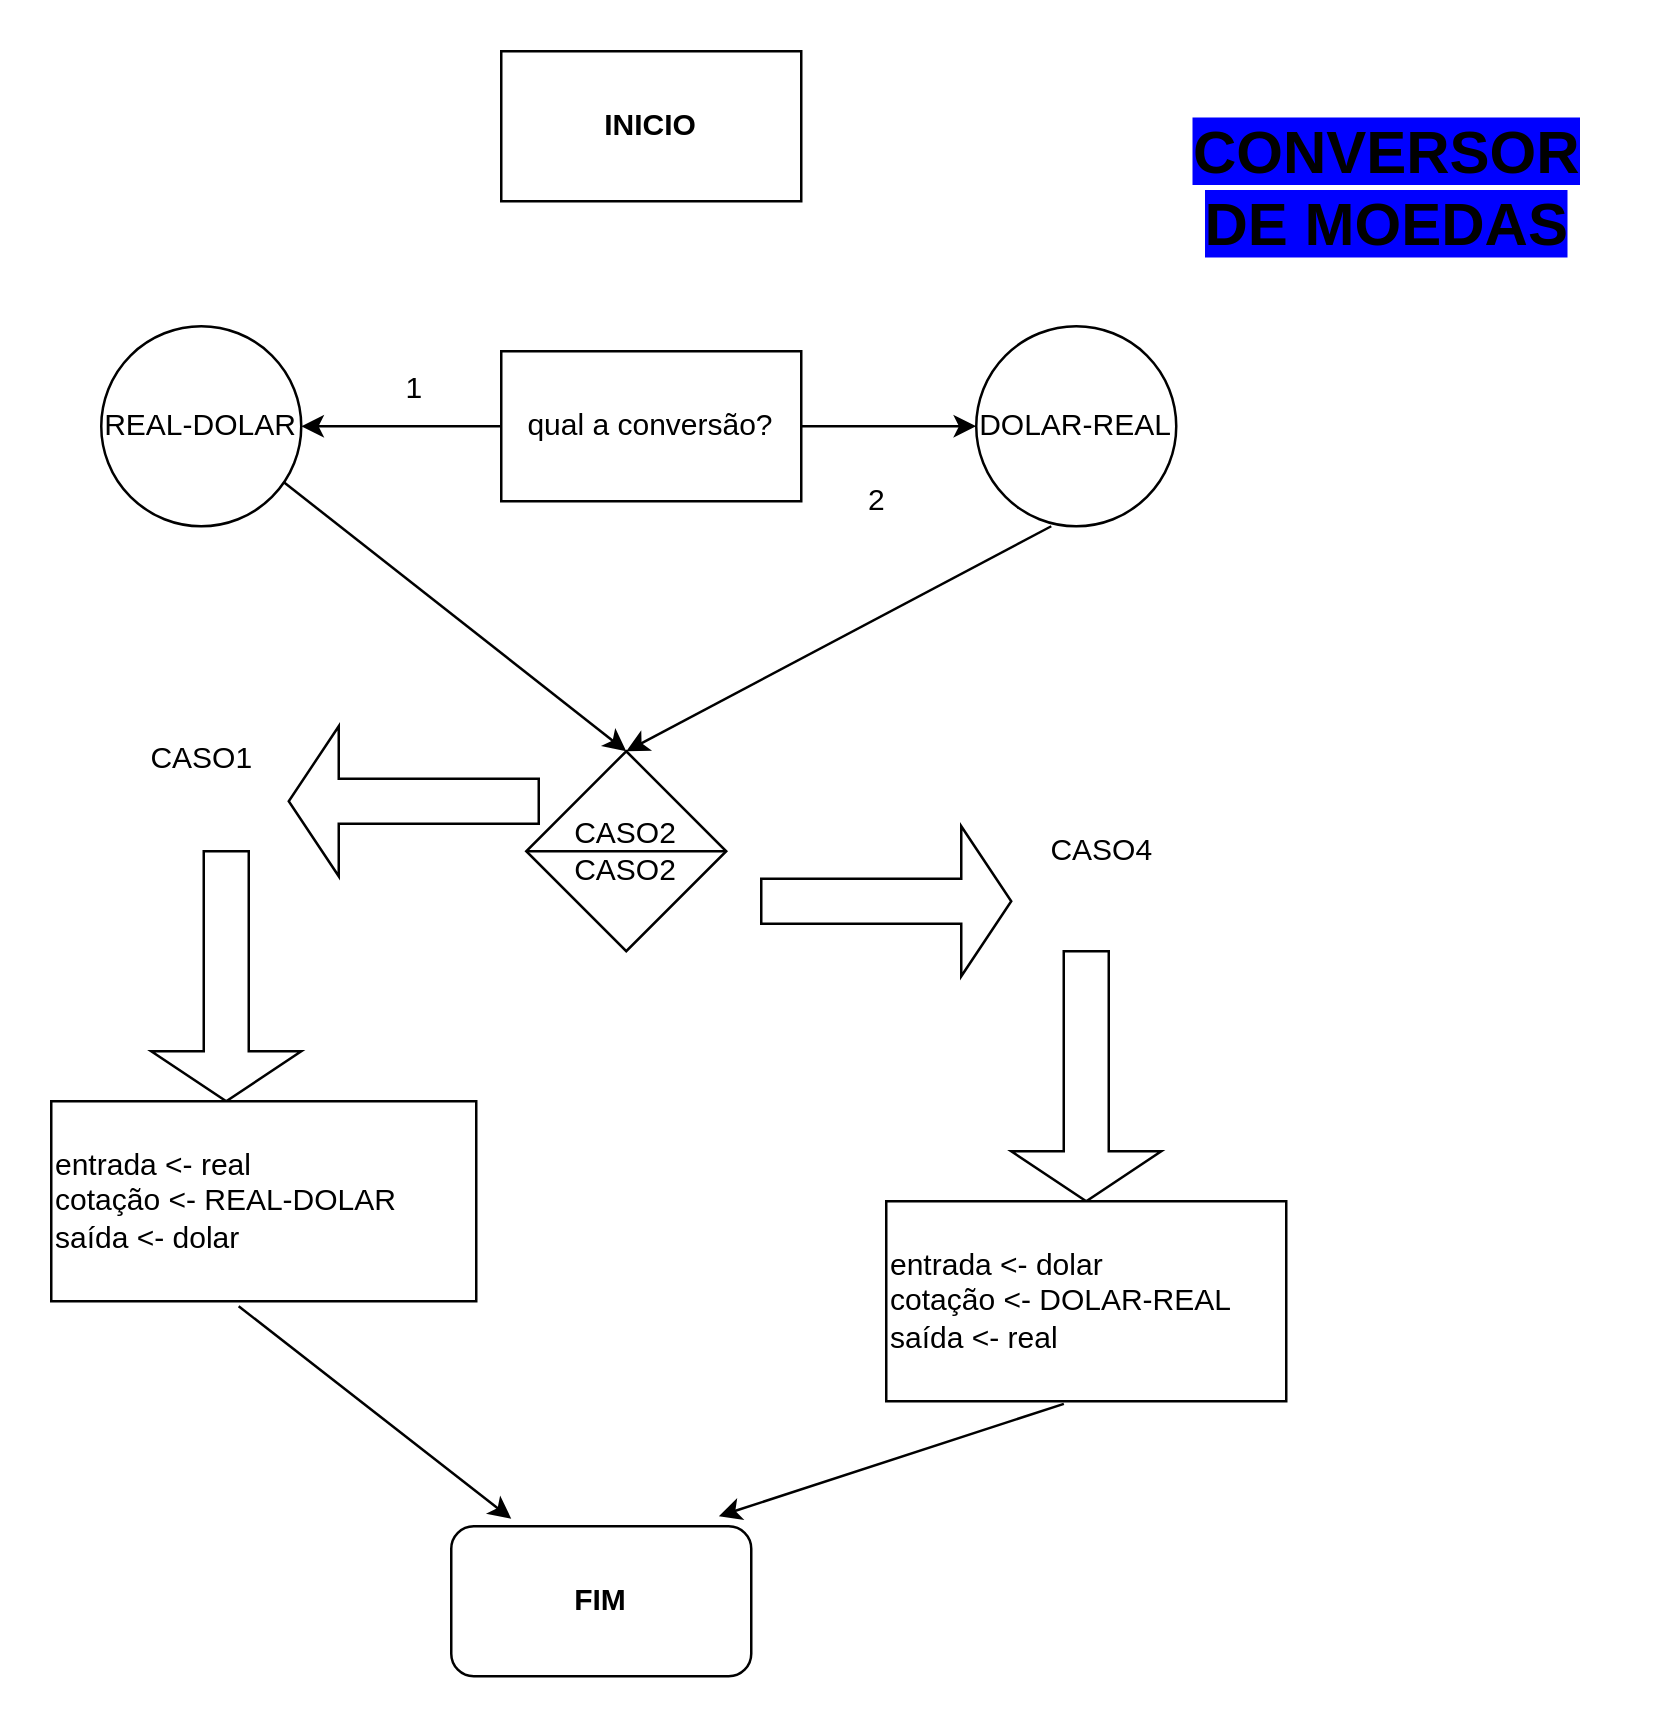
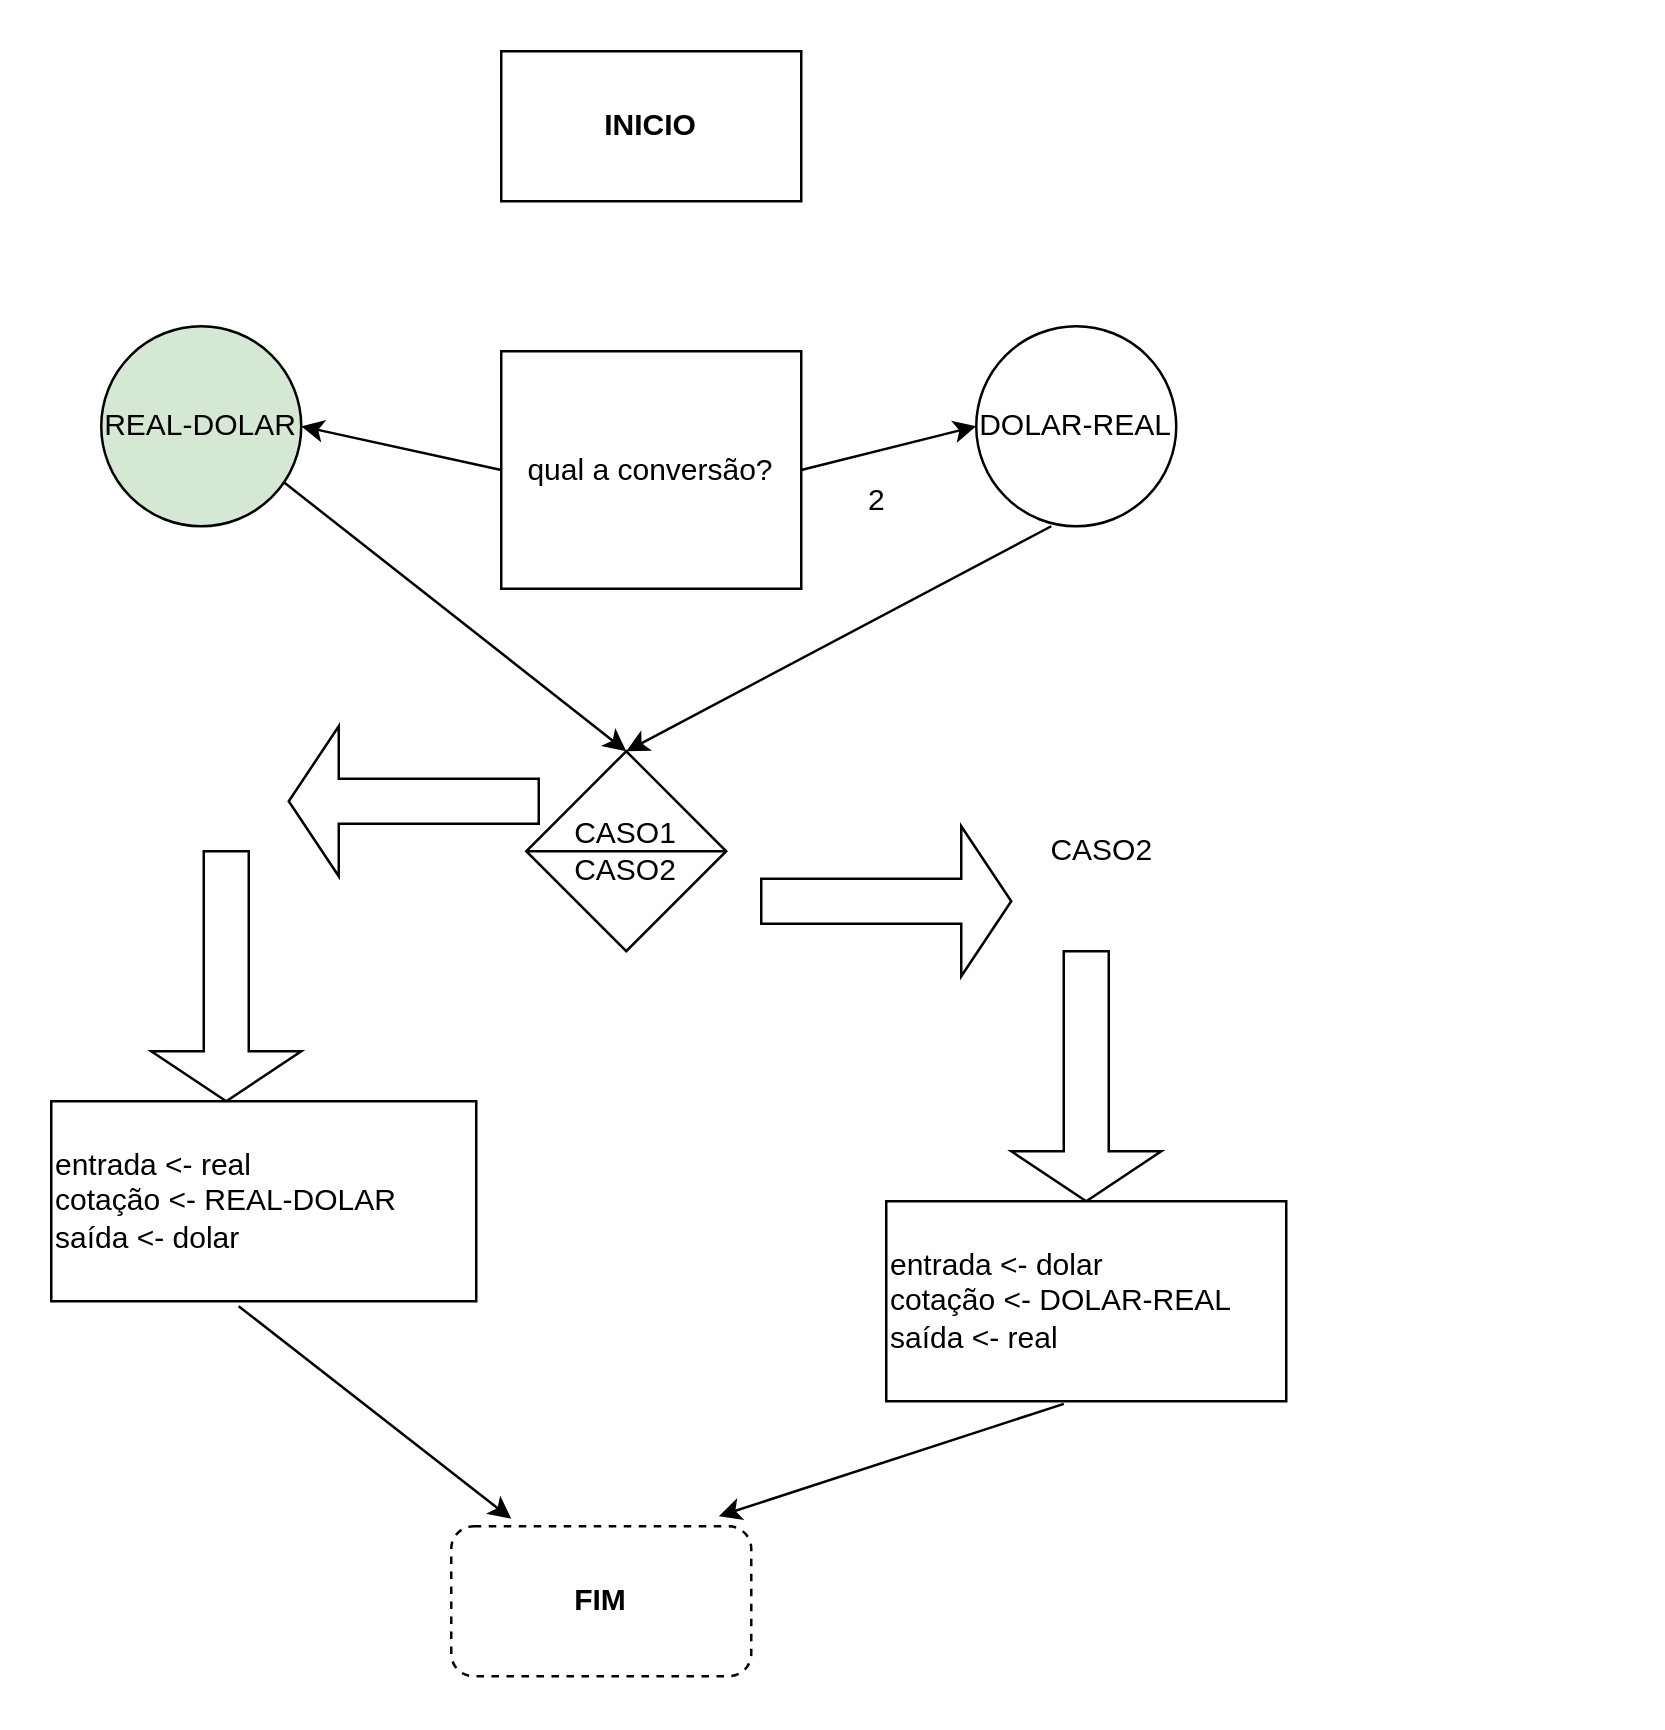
  <mxCell id="0" />
  <mxCell id="1" parent="0" />
- <mxCell id="2" value="qual a conversão?" style="rounded=0;whiteSpace=wrap;html=1;" vertex="1" parent="1"><mxGeometry x="200" y="140" width="120" height="60" as="geometry" /></mxCell>
+ <mxCell id="2" value="qual a conversão?" style="rounded=0;whiteSpace=wrap;html=1;" vertex="1" parent="1"><mxGeometry x="200" y="140" width="120" height="95" as="geometry" /></mxCell>
  <mxCell id="3" value="" style="endArrow=classic;html=1;rounded=0;exitX=0;exitY=0.5;exitDx=0;exitDy=0;" edge="1" parent="1" source="2"><mxGeometry width="50" height="50" relative="1" as="geometry"><mxPoint x="280" y="370" as="sourcePoint" /><mxPoint x="120" y="170" as="targetPoint" /><Array as="points" /></mxGeometry></mxCell>
  <mxCell id="4" value="" style="endArrow=classic;html=1;rounded=0;exitX=1;exitY=0.5;exitDx=0;exitDy=0;" edge="1" parent="1" source="2"><mxGeometry width="50" height="50" relative="1" as="geometry"><mxPoint x="210" y="180" as="sourcePoint" /><mxPoint x="390" y="170" as="targetPoint" /><Array as="points" /></mxGeometry></mxCell>
- <mxCell id="5" value="1" style="text;html=1;align=center;verticalAlign=middle;resizable=0;points=[];autosize=1;strokeColor=none;fillColor=none;" vertex="1" parent="1"><mxGeometry x="150" y="140" width="30" height="30" as="geometry" /></mxCell>
  <mxCell id="6" value="2" style="text;html=1;align=center;verticalAlign=middle;resizable=0;points=[];autosize=1;strokeColor=none;fillColor=none;" vertex="1" parent="1"><mxGeometry x="335" y="185" width="30" height="30" as="geometry" /></mxCell>
  <mxCell id="7" value="" style="endArrow=classic;html=1;rounded=0;" edge="1" parent="1"><mxGeometry width="50" height="50" relative="1" as="geometry"><mxPoint x="110" y="190" as="sourcePoint" /><mxPoint x="250" y="300" as="targetPoint" /></mxGeometry></mxCell>
- <mxCell id="8" value="REAL-DOLAR" style="ellipse;whiteSpace=wrap;html=1;aspect=fixed;" vertex="1" parent="1"><mxGeometry x="40" y="130" width="80" height="80" as="geometry" /></mxCell>
+ <mxCell id="8" value="REAL-DOLAR" style="ellipse;whiteSpace=wrap;html=1;aspect=fixed;fillColor=#d5e8d4;" vertex="1" parent="1"><mxGeometry x="40" y="130" width="80" height="80" as="geometry" /></mxCell>
  <mxCell id="9" value="DOLAR-REAL" style="ellipse;whiteSpace=wrap;html=1;aspect=fixed;" vertex="1" parent="1"><mxGeometry x="390" y="130" width="80" height="80" as="geometry" /></mxCell>
  <mxCell id="10" value="" style="endArrow=classic;html=1;rounded=0;exitX=0.375;exitY=1;exitDx=0;exitDy=0;exitPerimeter=0;" edge="1" parent="1" source="9"><mxGeometry width="50" height="50" relative="1" as="geometry"><mxPoint x="280" y="370" as="sourcePoint" /><mxPoint x="250" y="300" as="targetPoint" /></mxGeometry></mxCell>
- <mxCell id="11" value="CASO2&lt;div&gt;CASO2&lt;/div&gt;" style="shape=sortShape;perimeter=rhombusPerimeter;whiteSpace=wrap;html=1;" vertex="1" parent="1"><mxGeometry x="210" y="300" width="80" height="80" as="geometry" /></mxCell>
+ <mxCell id="11" value="CASO1&lt;div&gt;CASO2&lt;/div&gt;" style="shape=sortShape;perimeter=rhombusPerimeter;whiteSpace=wrap;html=1;" vertex="1" parent="1"><mxGeometry x="210" y="300" width="80" height="80" as="geometry" /></mxCell>
  <mxCell id="12" value="" style="shape=singleArrow;direction=west;whiteSpace=wrap;html=1;" vertex="1" parent="1"><mxGeometry x="115" y="290" width="100" height="60" as="geometry" /></mxCell>
  <mxCell id="13" value="" style="shape=singleArrow;direction=south;whiteSpace=wrap;html=1;" vertex="1" parent="1"><mxGeometry x="60" y="340" width="60" height="100" as="geometry" /></mxCell>
  <mxCell id="14" value="" style="shape=singleArrow;whiteSpace=wrap;html=1;" vertex="1" parent="1"><mxGeometry x="304" y="330" width="100" height="60" as="geometry" /></mxCell>
  <mxCell id="15" value="" style="shape=singleArrow;direction=south;whiteSpace=wrap;html=1;" vertex="1" parent="1"><mxGeometry x="404" y="380" width="60" height="100" as="geometry" /></mxCell>
- <mxCell id="16" value="CASO1" style="text;html=1;align=center;verticalAlign=middle;resizable=0;points=[];autosize=1;strokeColor=none;fillColor=none;" vertex="1" parent="1"><mxGeometry x="50" y="288" width="60" height="30" as="geometry" /></mxCell>
- <mxCell id="17" value="CASO4" style="text;html=1;align=center;verticalAlign=middle;resizable=0;points=[];autosize=1;strokeColor=none;fillColor=none;" vertex="1" parent="1"><mxGeometry x="410" y="325" width="60" height="30" as="geometry" /></mxCell>
+ <mxCell id="17" value="CASO2" style="text;html=1;align=center;verticalAlign=middle;resizable=0;points=[];autosize=1;strokeColor=none;fillColor=none;" vertex="1" parent="1"><mxGeometry x="410" y="325" width="60" height="30" as="geometry" /></mxCell>
  <mxCell id="18" value="&lt;b&gt;INICIO&lt;/b&gt;" style="whiteSpace=wrap;html=1;rounded=0;" vertex="1" parent="1"><mxGeometry x="200" y="20" width="120" height="60" as="geometry" /></mxCell>
  <mxCell id="19" value="entrada &amp;lt;- real&lt;div&gt;cotação &amp;lt;- REAL-DOLAR&lt;/div&gt;&lt;div&gt;saída &amp;lt;- dolar&lt;/div&gt;" style="rounded=0;whiteSpace=wrap;html=1;align=left;" vertex="1" parent="1"><mxGeometry x="20" y="440" width="170" height="80" as="geometry" /></mxCell>
  <mxCell id="20" value="entrada &amp;lt;- dolar&lt;div&gt;cotação &amp;lt;- DOLAR-REAL&lt;/div&gt;&lt;div&gt;saída &amp;lt;- real&lt;/div&gt;" style="rounded=0;whiteSpace=wrap;html=1;align=left;" vertex="1" parent="1"><mxGeometry x="354" y="480" width="160" height="80" as="geometry" /></mxCell>
  <mxCell id="21" value="" style="endArrow=classic;html=1;rounded=0;exitX=0.441;exitY=1.025;exitDx=0;exitDy=0;exitPerimeter=0;entryX=0.2;entryY=-0.05;entryDx=0;entryDy=0;entryPerimeter=0;" edge="1" parent="1" source="19" target="23"><mxGeometry width="50" height="50" relative="1" as="geometry"><mxPoint x="280" y="490" as="sourcePoint" /><mxPoint x="210" y="600" as="targetPoint" /></mxGeometry></mxCell>
  <mxCell id="22" value="" style="endArrow=classic;html=1;rounded=0;exitX=0.444;exitY=1.013;exitDx=0;exitDy=0;exitPerimeter=0;entryX=0.892;entryY=-0.067;entryDx=0;entryDy=0;entryPerimeter=0;" edge="1" parent="1" source="20" target="23"><mxGeometry width="50" height="50" relative="1" as="geometry"><mxPoint x="280" y="490" as="sourcePoint" /><mxPoint x="280" y="600" as="targetPoint" /></mxGeometry></mxCell>
- <mxCell id="23" value="&lt;b&gt;FIM&lt;/b&gt;" style="rounded=1;whiteSpace=wrap;html=1;" vertex="1" parent="1"><mxGeometry x="180" y="610" width="120" height="60" as="geometry" /></mxCell>
- <mxCell id="24" value="&lt;font style=&quot;font-size: 24px;&quot;&gt;&lt;b style=&quot;background-color: rgb(0, 0, 255);&quot;&gt;CONVERSOR&lt;/b&gt;&lt;/font&gt;&lt;div&gt;&lt;font style=&quot;font-size: 24px;&quot;&gt;&lt;b style=&quot;background-color: rgb(0, 0, 255);&quot;&gt;DE MOEDAS&lt;/b&gt;&lt;/font&gt;&lt;/div&gt;" style="text;html=1;align=center;verticalAlign=middle;resizable=0;points=[];autosize=1;strokeColor=none;fillColor=none;" vertex="1" parent="1"><mxGeometry x="464" y="40" width="180" height="70" as="geometry" /></mxCell>
+ <mxCell id="23" value="&lt;b&gt;FIM&lt;/b&gt;" style="rounded=1;whiteSpace=wrap;html=1;dashed=1;" vertex="1" parent="1"><mxGeometry x="180" y="610" width="120" height="60" as="geometry" /></mxCell>
